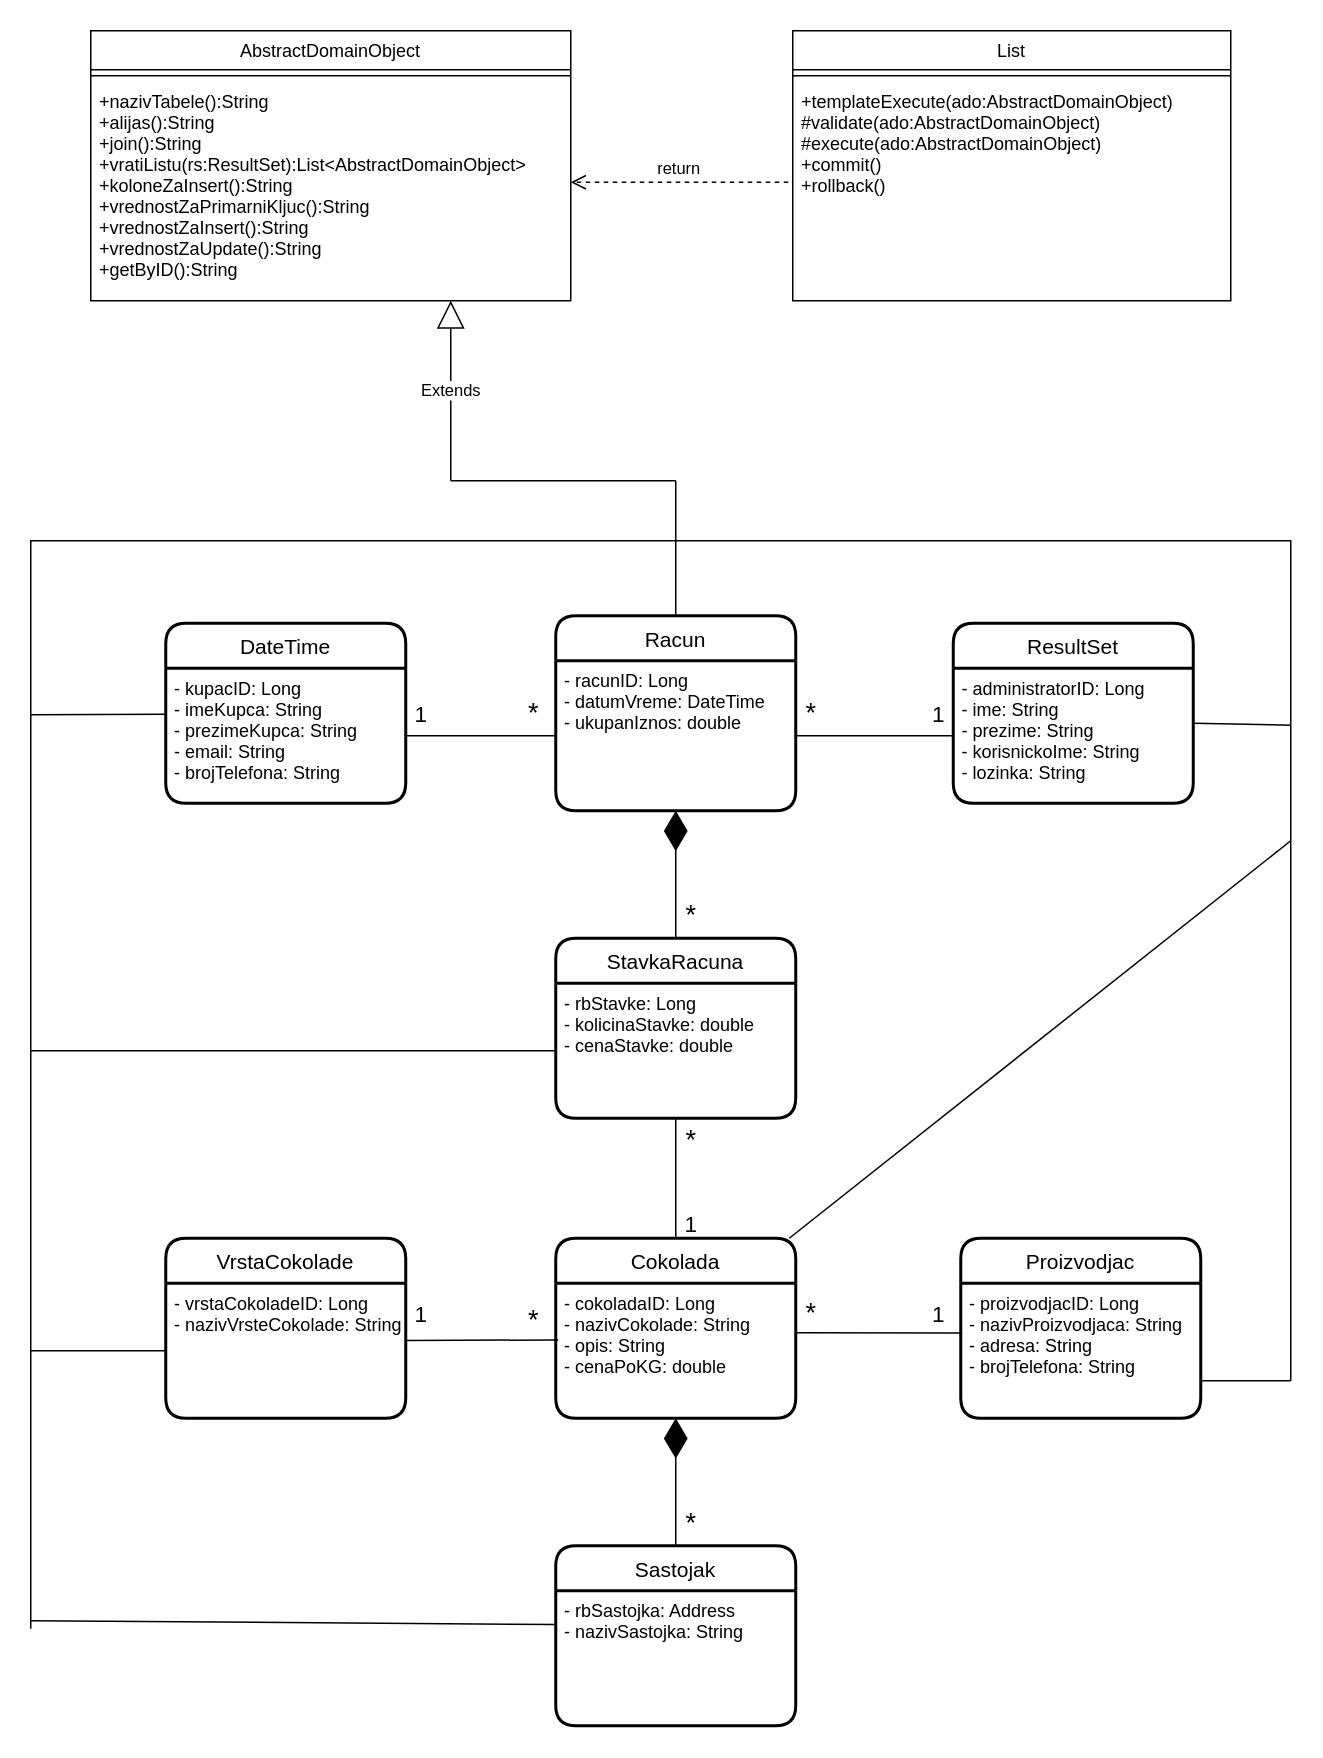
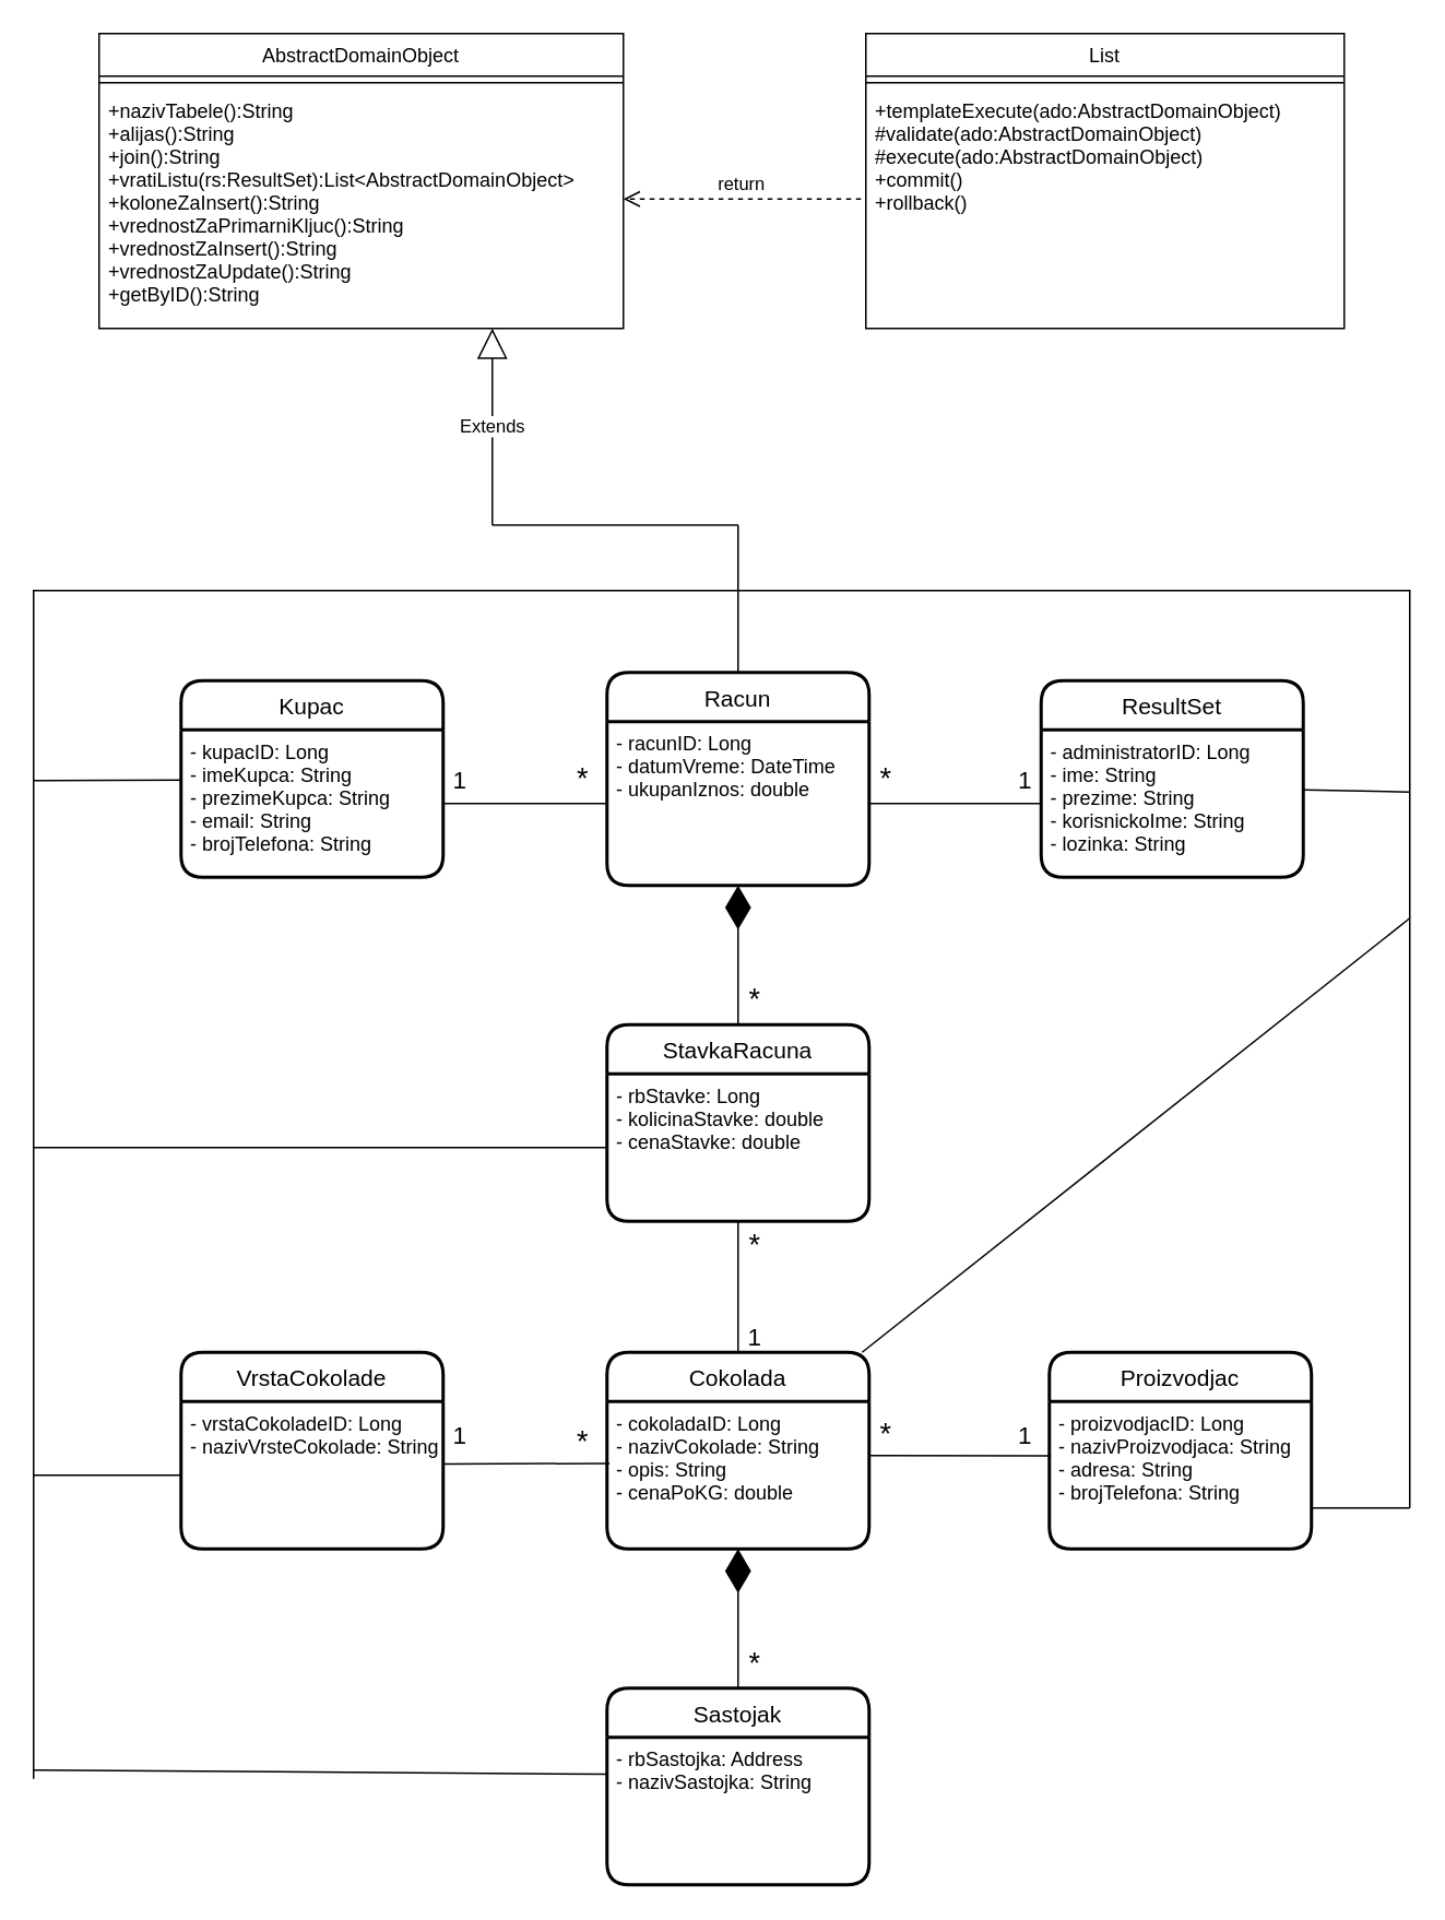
  <mxCell id="0" />
  <mxCell id="1" parent="0" />
  <mxCell id="2" value="ResultSet" style="swimlane;childLayout=stackLayout;horizontal=1;startSize=30;horizontalStack=0;rounded=1;fontSize=14;fontStyle=0;strokeWidth=2;resizeParent=0;resizeLast=1;shadow=0;dashed=0;align=center;" parent="1" vertex="1"><mxGeometry x="635" y="415" width="160" height="120" as="geometry" /></mxCell>
  <mxCell id="3" value="- administratorID: Long&#10;- ime: String&#10;- prezime: String&#10;- korisnickoIme: String&#10;- lozinka: String" style="align=left;strokeColor=none;fillColor=none;spacingLeft=4;fontSize=12;verticalAlign=top;resizable=0;rotatable=0;part=1;" parent="2" vertex="1"><mxGeometry y="30" width="160" height="90" as="geometry" /></mxCell>
  <mxCell id="4" value="Racun" style="swimlane;childLayout=stackLayout;horizontal=1;startSize=30;horizontalStack=0;rounded=1;fontSize=14;fontStyle=0;strokeWidth=2;resizeParent=0;resizeLast=1;shadow=0;dashed=0;align=center;" parent="1" vertex="1"><mxGeometry x="370" y="410" width="160" height="130" as="geometry" /></mxCell>
  <mxCell id="5" value="- racunID: Long&#10;- datumVreme: DateTime&#10;- ukupanIznos: double" style="align=left;strokeColor=none;fillColor=none;spacingLeft=4;fontSize=12;verticalAlign=top;resizable=0;rotatable=0;part=1;" parent="4" vertex="1"><mxGeometry y="30" width="160" height="100" as="geometry" /></mxCell>
  <mxCell id="6" value="StavkaRacuna" style="swimlane;childLayout=stackLayout;horizontal=1;startSize=30;horizontalStack=0;rounded=1;fontSize=14;fontStyle=0;strokeWidth=2;resizeParent=0;resizeLast=1;shadow=0;dashed=0;align=center;" parent="1" vertex="1"><mxGeometry x="370" y="625" width="160" height="120" as="geometry" /></mxCell>
  <mxCell id="7" value="- rbStavke: Long&#10;- kolicinaStavke: double&#10;- cenaStavke: double" style="align=left;strokeColor=none;fillColor=none;spacingLeft=4;fontSize=12;verticalAlign=top;resizable=0;rotatable=0;part=1;" parent="6" vertex="1"><mxGeometry y="30" width="160" height="90" as="geometry" /></mxCell>
- <mxCell id="8" value="DateTime" style="swimlane;childLayout=stackLayout;horizontal=1;startSize=30;horizontalStack=0;rounded=1;fontSize=14;fontStyle=0;strokeWidth=2;resizeParent=0;resizeLast=1;shadow=0;dashed=0;align=center;" parent="1" vertex="1"><mxGeometry x="110" y="415" width="160" height="120" as="geometry" /></mxCell>
+ <mxCell id="8" value="Kupac" style="swimlane;childLayout=stackLayout;horizontal=1;startSize=30;horizontalStack=0;rounded=1;fontSize=14;fontStyle=0;strokeWidth=2;resizeParent=0;resizeLast=1;shadow=0;dashed=0;align=center;" parent="1" vertex="1"><mxGeometry x="110" y="415" width="160" height="120" as="geometry" /></mxCell>
  <mxCell id="9" value="- kupacID: Long&#10;- imeKupca: String&#10;- prezimeKupca: String&#10;- email: String&#10;- brojTelefona: String" style="align=left;strokeColor=none;fillColor=none;spacingLeft=4;fontSize=12;verticalAlign=top;resizable=0;rotatable=0;part=1;" parent="8" vertex="1"><mxGeometry y="30" width="160" height="90" as="geometry" /></mxCell>
  <mxCell id="10" value="Cokolada" style="swimlane;childLayout=stackLayout;horizontal=1;startSize=30;horizontalStack=0;rounded=1;fontSize=14;fontStyle=0;strokeWidth=2;resizeParent=0;resizeLast=1;shadow=0;dashed=0;align=center;" parent="1" vertex="1"><mxGeometry x="370" y="825" width="160" height="120" as="geometry" /></mxCell>
  <mxCell id="11" value="- cokoladaID: Long&#10;- nazivCokolade: String&#10;- opis: String&#10;- cenaPoKG: double" style="align=left;strokeColor=none;fillColor=none;spacingLeft=4;fontSize=12;verticalAlign=top;resizable=0;rotatable=0;part=1;" parent="10" vertex="1"><mxGeometry y="30" width="160" height="90" as="geometry" /></mxCell>
  <mxCell id="12" value="VrstaCokolade" style="swimlane;childLayout=stackLayout;horizontal=1;startSize=30;horizontalStack=0;rounded=1;fontSize=14;fontStyle=0;strokeWidth=2;resizeParent=0;resizeLast=1;shadow=0;dashed=0;align=center;" parent="1" vertex="1"><mxGeometry x="110" y="825" width="160" height="120" as="geometry" /></mxCell>
  <mxCell id="13" value="- vrstaCokoladeID: Long&#10;- nazivVrsteCokolade: String" style="align=left;strokeColor=none;fillColor=none;spacingLeft=4;fontSize=12;verticalAlign=top;resizable=0;rotatable=0;part=1;" parent="12" vertex="1"><mxGeometry y="30" width="160" height="90" as="geometry" /></mxCell>
  <mxCell id="14" value="Proizvodjac" style="swimlane;childLayout=stackLayout;horizontal=1;startSize=30;horizontalStack=0;rounded=1;fontSize=14;fontStyle=0;strokeWidth=2;resizeParent=0;resizeLast=1;shadow=0;dashed=0;align=center;" parent="1" vertex="1"><mxGeometry x="640" y="825" width="160" height="120" as="geometry" /></mxCell>
  <mxCell id="15" value="- proizvodjacID: Long&#10;- nazivProizvodjaca: String&#10;- adresa: String&#10;- brojTelefona: String" style="align=left;strokeColor=none;fillColor=none;spacingLeft=4;fontSize=12;verticalAlign=top;resizable=0;rotatable=0;part=1;" parent="14" vertex="1"><mxGeometry y="30" width="160" height="90" as="geometry" /></mxCell>
  <mxCell id="16" value="" style="endArrow=none;html=1;rounded=0;entryX=0;entryY=0.5;entryDx=0;entryDy=0;exitX=1;exitY=0.5;exitDx=0;exitDy=0;" parent="1" source="5" target="3" edge="1"><mxGeometry relative="1" as="geometry"><mxPoint x="370" y="675" as="sourcePoint" /><mxPoint x="530" y="675" as="targetPoint" /></mxGeometry></mxCell>
  <mxCell id="17" value="" style="endArrow=none;html=1;rounded=0;exitX=1;exitY=0.5;exitDx=0;exitDy=0;entryX=0;entryY=0.5;entryDx=0;entryDy=0;" parent="1" source="9" target="5" edge="1"><mxGeometry relative="1" as="geometry"><mxPoint x="540" y="500" as="sourcePoint" /><mxPoint x="360" y="515" as="targetPoint" /></mxGeometry></mxCell>
  <mxCell id="18" value="" style="endArrow=none;html=1;rounded=0;exitX=1.004;exitY=0.424;exitDx=0;exitDy=0;entryX=0.01;entryY=0.42;entryDx=0;entryDy=0;entryPerimeter=0;exitPerimeter=0;" parent="1" source="13" target="11" edge="1"><mxGeometry relative="1" as="geometry"><mxPoint x="280" y="500" as="sourcePoint" /><mxPoint x="380" y="500" as="targetPoint" /></mxGeometry></mxCell>
  <mxCell id="19" value="" style="endArrow=none;html=1;rounded=0;entryX=0.006;entryY=0.368;entryDx=0;entryDy=0;entryPerimeter=0;" parent="1" target="15" edge="1"><mxGeometry relative="1" as="geometry"><mxPoint x="530" y="888" as="sourcePoint" /><mxPoint x="381.6" y="902.8" as="targetPoint" /></mxGeometry></mxCell>
  <mxCell id="20" value="" style="endArrow=none;html=1;rounded=0;entryX=0.5;entryY=0;entryDx=0;entryDy=0;exitX=0.5;exitY=1;exitDx=0;exitDy=0;" parent="1" source="7" target="10" edge="1"><mxGeometry relative="1" as="geometry"><mxPoint x="540" y="898" as="sourcePoint" /><mxPoint x="650.96" y="898.12" as="targetPoint" /></mxGeometry></mxCell>
  <mxCell id="21" value="" style="endArrow=diamondThin;endFill=1;endSize=24;html=1;rounded=0;entryX=0.5;entryY=1;entryDx=0;entryDy=0;exitX=0.5;exitY=0;exitDx=0;exitDy=0;" parent="1" source="6" target="5" edge="1"><mxGeometry width="160" relative="1" as="geometry"><mxPoint x="400" y="625" as="sourcePoint" /><mxPoint x="560" y="625" as="targetPoint" /></mxGeometry></mxCell>
  <mxCell id="22" value="1" style="text;html=1;align=center;verticalAlign=middle;resizable=0;points=[];autosize=1;strokeColor=none;fillColor=none;fontSize=15;" parent="1" vertex="1"><mxGeometry x="615" y="465" width="20" height="20" as="geometry" /></mxCell>
  <mxCell id="23" value="1" style="text;html=1;align=center;verticalAlign=middle;resizable=0;points=[];autosize=1;strokeColor=none;fillColor=none;fontSize=15;" parent="1" vertex="1"><mxGeometry x="270" y="465" width="20" height="20" as="geometry" /></mxCell>
  <mxCell id="24" value="1" style="text;html=1;align=center;verticalAlign=middle;resizable=0;points=[];autosize=1;strokeColor=none;fillColor=none;fontSize=15;" parent="1" vertex="1"><mxGeometry x="615" y="865" width="20" height="20" as="geometry" /></mxCell>
  <mxCell id="25" value="1" style="text;html=1;align=center;verticalAlign=middle;resizable=0;points=[];autosize=1;strokeColor=none;fillColor=none;fontSize=15;" parent="1" vertex="1"><mxGeometry x="270" y="865" width="20" height="20" as="geometry" /></mxCell>
  <mxCell id="26" value="1" style="text;html=1;align=center;verticalAlign=middle;resizable=0;points=[];autosize=1;strokeColor=none;fillColor=none;fontSize=15;" parent="1" vertex="1"><mxGeometry x="450" y="805" width="20" height="20" as="geometry" /></mxCell>
  <mxCell id="27" value="*" style="text;html=1;align=center;verticalAlign=middle;resizable=0;points=[];autosize=1;strokeColor=none;fillColor=none;fontSize=18;" parent="1" vertex="1"><mxGeometry x="530" y="460" width="20" height="30" as="geometry" /></mxCell>
  <mxCell id="28" value="*" style="text;html=1;align=center;verticalAlign=middle;resizable=0;points=[];autosize=1;strokeColor=none;fillColor=none;fontSize=18;" parent="1" vertex="1"><mxGeometry x="345" y="460" width="20" height="30" as="geometry" /></mxCell>
  <mxCell id="29" value="*" style="text;html=1;align=center;verticalAlign=middle;resizable=0;points=[];autosize=1;strokeColor=none;fillColor=none;fontSize=18;" parent="1" vertex="1"><mxGeometry x="450" y="595" width="20" height="30" as="geometry" /></mxCell>
  <mxCell id="30" value="*" style="text;html=1;align=center;verticalAlign=middle;resizable=0;points=[];autosize=1;strokeColor=none;fillColor=none;fontSize=18;" parent="1" vertex="1"><mxGeometry x="450" y="745" width="20" height="30" as="geometry" /></mxCell>
  <mxCell id="31" value="*" style="text;html=1;align=center;verticalAlign=middle;resizable=0;points=[];autosize=1;strokeColor=none;fillColor=none;fontSize=18;" parent="1" vertex="1"><mxGeometry x="530" y="860" width="20" height="30" as="geometry" /></mxCell>
  <mxCell id="32" value="*" style="text;html=1;align=center;verticalAlign=middle;resizable=0;points=[];autosize=1;strokeColor=none;fillColor=none;fontSize=18;" parent="1" vertex="1"><mxGeometry x="345" y="865" width="20" height="30" as="geometry" /></mxCell>
  <mxCell id="33" value="Sastojak" style="swimlane;childLayout=stackLayout;horizontal=1;startSize=30;horizontalStack=0;rounded=1;fontSize=14;fontStyle=0;strokeWidth=2;resizeParent=0;resizeLast=1;shadow=0;dashed=0;align=center;" parent="1" vertex="1"><mxGeometry x="370" y="1030" width="160" height="120" as="geometry" /></mxCell>
  <mxCell id="34" value="- rbSastojka: Address&#10;- nazivSastojka: String" style="align=left;strokeColor=none;fillColor=none;spacingLeft=4;fontSize=12;verticalAlign=top;resizable=0;rotatable=0;part=1;" parent="33" vertex="1"><mxGeometry y="30" width="160" height="90" as="geometry" /></mxCell>
  <mxCell id="35" value="" style="endArrow=diamondThin;endFill=1;endSize=24;html=1;rounded=0;entryX=0.5;entryY=1;entryDx=0;entryDy=0;exitX=0.5;exitY=0;exitDx=0;exitDy=0;" parent="1" edge="1"><mxGeometry width="160" relative="1" as="geometry"><mxPoint x="450" y="1030" as="sourcePoint" /><mxPoint x="450" y="945" as="targetPoint" /></mxGeometry></mxCell>
  <mxCell id="36" value="*" style="text;html=1;align=center;verticalAlign=middle;resizable=0;points=[];autosize=1;strokeColor=none;fillColor=none;fontSize=18;" parent="1" vertex="1"><mxGeometry x="450" y="1000" width="20" height="30" as="geometry" /></mxCell>
  <mxCell id="37" value="AbstractDomainObject" style="swimlane;fontStyle=0;align=center;verticalAlign=top;childLayout=stackLayout;horizontal=1;startSize=26;horizontalStack=0;resizeParent=1;resizeLast=0;collapsible=1;marginBottom=0;rounded=0;shadow=0;strokeWidth=1;" vertex="1" parent="1"><mxGeometry x="60" y="20" width="320" height="180" as="geometry"><mxRectangle x="230" y="140" width="160" height="26" as="alternateBounds" /></mxGeometry></mxCell>
  <mxCell id="38" value="" style="line;html=1;strokeWidth=1;align=left;verticalAlign=middle;spacingTop=-1;spacingLeft=3;spacingRight=3;rotatable=0;labelPosition=right;points=[];portConstraint=eastwest;" vertex="1" parent="37"><mxGeometry y="26" width="320" height="8" as="geometry" /></mxCell>
  <mxCell id="39" value="+nazivTabele():String&#10;+alijas():String&#10;+join():String&#10;+vratiListu(rs:ResultSet):List&lt;AbstractDomainObject&gt;&#10;+koloneZaInsert():String&#10;+vrednostZaPrimarniKljuc():String&#10;+vrednostZaInsert():String&#10;+vrednostZaUpdate():String&#10;+getByID():String" style="text;align=left;verticalAlign=top;spacingLeft=4;spacingRight=4;overflow=hidden;rotatable=0;points=[[0,0.5],[1,0.5]];portConstraint=eastwest;" vertex="1" parent="37"><mxGeometry y="34" width="320" height="136" as="geometry" /></mxCell>
  <mxCell id="40" value="List" style="swimlane;fontStyle=0;align=center;verticalAlign=top;childLayout=stackLayout;horizontal=1;startSize=26;horizontalStack=0;resizeParent=1;resizeLast=0;collapsible=1;marginBottom=0;rounded=0;shadow=0;strokeWidth=1;" vertex="1" parent="1"><mxGeometry x="528" y="20" width="292" height="180" as="geometry"><mxRectangle x="550" y="140" width="160" height="26" as="alternateBounds" /></mxGeometry></mxCell>
  <mxCell id="41" value="" style="line;html=1;strokeWidth=1;align=left;verticalAlign=middle;spacingTop=-1;spacingLeft=3;spacingRight=3;rotatable=0;labelPosition=right;points=[];portConstraint=eastwest;" vertex="1" parent="40"><mxGeometry y="26" width="292" height="8" as="geometry" /></mxCell>
  <mxCell id="42" value="+templateExecute(ado:AbstractDomainObject)&#10;#validate(ado:AbstractDomainObject)&#10;#execute(ado:AbstractDomainObject)&#10;+commit()&#10;+rollback()" style="text;align=left;verticalAlign=top;spacingLeft=4;spacingRight=4;overflow=hidden;rotatable=0;points=[[0,0.5],[1,0.5]];portConstraint=eastwest;" vertex="1" parent="40"><mxGeometry y="34" width="292" height="86" as="geometry" /></mxCell>
  <mxCell id="43" value="return" style="html=1;verticalAlign=bottom;endArrow=open;dashed=1;endSize=8;rounded=0;entryX=1;entryY=0.5;entryDx=0;entryDy=0;" edge="1" parent="1"><mxGeometry relative="1" as="geometry"><mxPoint x="525" y="121" as="sourcePoint" /><mxPoint x="380" y="121" as="targetPoint" /></mxGeometry></mxCell>
  <mxCell id="44" value="" style="endArrow=none;html=1;rounded=0;exitX=0.5;exitY=0;exitDx=0;exitDy=0;" edge="1" parent="1" source="4"><mxGeometry width="50" height="50" relative="1" as="geometry"><mxPoint x="390" y="410" as="sourcePoint" /><mxPoint x="450" y="320" as="targetPoint" /></mxGeometry></mxCell>
  <mxCell id="45" value="" style="endArrow=none;html=1;rounded=0;" edge="1" parent="1"><mxGeometry width="50" height="50" relative="1" as="geometry"><mxPoint x="20" y="1085.333" as="sourcePoint" /><mxPoint x="450" y="360" as="targetPoint" /><Array as="points"><mxPoint x="20" y="360" /></Array></mxGeometry></mxCell>
  <mxCell id="46" value="" style="endArrow=none;html=1;rounded=0;" edge="1" parent="1"><mxGeometry width="50" height="50" relative="1" as="geometry"><mxPoint x="450" y="360" as="sourcePoint" /><mxPoint x="860" y="920" as="targetPoint" /><Array as="points"><mxPoint x="715" y="360" /><mxPoint x="860" y="360" /></Array></mxGeometry></mxCell>
  <mxCell id="47" value="" style="endArrow=none;html=1;rounded=0;exitX=0;exitY=0.5;exitDx=0;exitDy=0;" edge="1" parent="1" source="7"><mxGeometry width="50" height="50" relative="1" as="geometry"><mxPoint x="480" y="850" as="sourcePoint" /><mxPoint x="20" y="700" as="targetPoint" /></mxGeometry></mxCell>
  <mxCell id="48" value="" style="endArrow=none;html=1;rounded=0;entryX=0;entryY=0.5;entryDx=0;entryDy=0;" edge="1" parent="1" target="13"><mxGeometry width="50" height="50" relative="1" as="geometry"><mxPoint x="20" y="900" as="sourcePoint" /><mxPoint x="520" y="890" as="targetPoint" /></mxGeometry></mxCell>
  <mxCell id="49" value="" style="endArrow=none;html=1;rounded=0;entryX=0;entryY=0.25;entryDx=0;entryDy=0;" edge="1" parent="1" target="34"><mxGeometry width="50" height="50" relative="1" as="geometry"><mxPoint x="20" y="1080" as="sourcePoint" /><mxPoint x="360" y="1080" as="targetPoint" /></mxGeometry></mxCell>
  <mxCell id="50" value="" style="endArrow=none;html=1;rounded=0;" edge="1" parent="1"><mxGeometry width="50" height="50" relative="1" as="geometry"><mxPoint x="800" y="920" as="sourcePoint" /><mxPoint x="860" y="920" as="targetPoint" /></mxGeometry></mxCell>
  <mxCell id="51" value="" style="endArrow=none;html=1;rounded=0;exitX=1.003;exitY=0.407;exitDx=0;exitDy=0;exitPerimeter=0;" edge="1" parent="1" source="3"><mxGeometry width="50" height="50" relative="1" as="geometry"><mxPoint x="800" y="630" as="sourcePoint" /><mxPoint x="860" y="483" as="targetPoint" /></mxGeometry></mxCell>
  <mxCell id="52" value="" style="endArrow=none;html=1;rounded=0;" edge="1" parent="1"><mxGeometry width="50" height="50" relative="1" as="geometry"><mxPoint x="20" y="476" as="sourcePoint" /><mxPoint x="110" y="475.69" as="targetPoint" /></mxGeometry></mxCell>
  <mxCell id="53" value="" style="endArrow=none;html=1;rounded=0;" edge="1" parent="1" source="10"><mxGeometry width="50" height="50" relative="1" as="geometry"><mxPoint x="815.48" y="501.63" as="sourcePoint" /><mxPoint x="860" y="560" as="targetPoint" /></mxGeometry></mxCell>
  <mxCell id="54" value="Extends" style="endArrow=block;endSize=16;endFill=0;html=1;rounded=0;entryX=0.75;entryY=1;entryDx=0;entryDy=0;" edge="1" parent="1" target="37"><mxGeometry width="160" relative="1" as="geometry"><mxPoint x="300" y="320" as="sourcePoint" /><mxPoint x="510" y="150" as="targetPoint" /></mxGeometry></mxCell>
  <mxCell id="55" value="" style="endArrow=none;html=1;rounded=0;" edge="1" parent="1"><mxGeometry width="50" height="50" relative="1" as="geometry"><mxPoint x="300" y="320" as="sourcePoint" /><mxPoint x="450" y="320" as="targetPoint" /></mxGeometry></mxCell>
